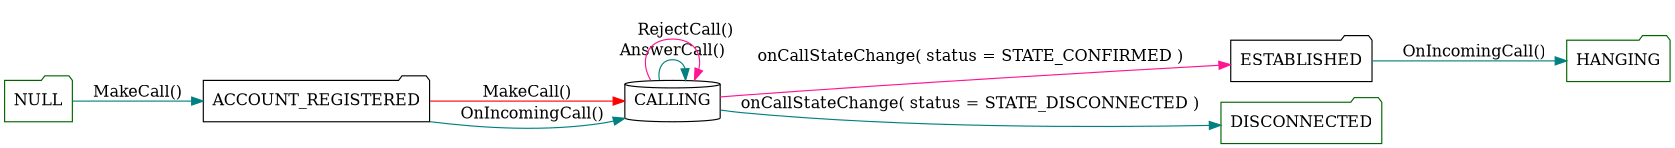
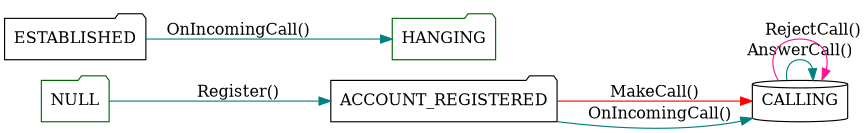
  digraph {
    rankdir=LR
    node [color=black shape=folder]
    edge [color=teal]
    ACCOUNT_REGISTERED
    NULL [color=darkgreen]
    CALLING [shape=cylinder]
    ESTABLISHED
-   DISCONNECTED [color=darkgreen]
    HANGING [color=darkgreen]
    ACCOUNT_REGISTERED -> CALLING [color=red label="MakeCall()"]
    ACCOUNT_REGISTERED -> CALLING [label="  OnIncomingCall()"]
-   NULL -> ACCOUNT_REGISTERED [label="MakeCall()"]
+   NULL -> ACCOUNT_REGISTERED [label="Register()"]
    CALLING -> CALLING [label="AnswerCall()"]
    CALLING -> CALLING [color=deeppink label="     RejectCall()"]
-   CALLING -> ESTABLISHED [color=deeppink label="onCallStateChange( status = STATE_CONFIRMED )"]
-   CALLING -> DISCONNECTED [label="onCallStateChange( status = STATE_DISCONNECTED )"]
    ESTABLISHED -> HANGING [label="OnIncomingCall()"]
  }
